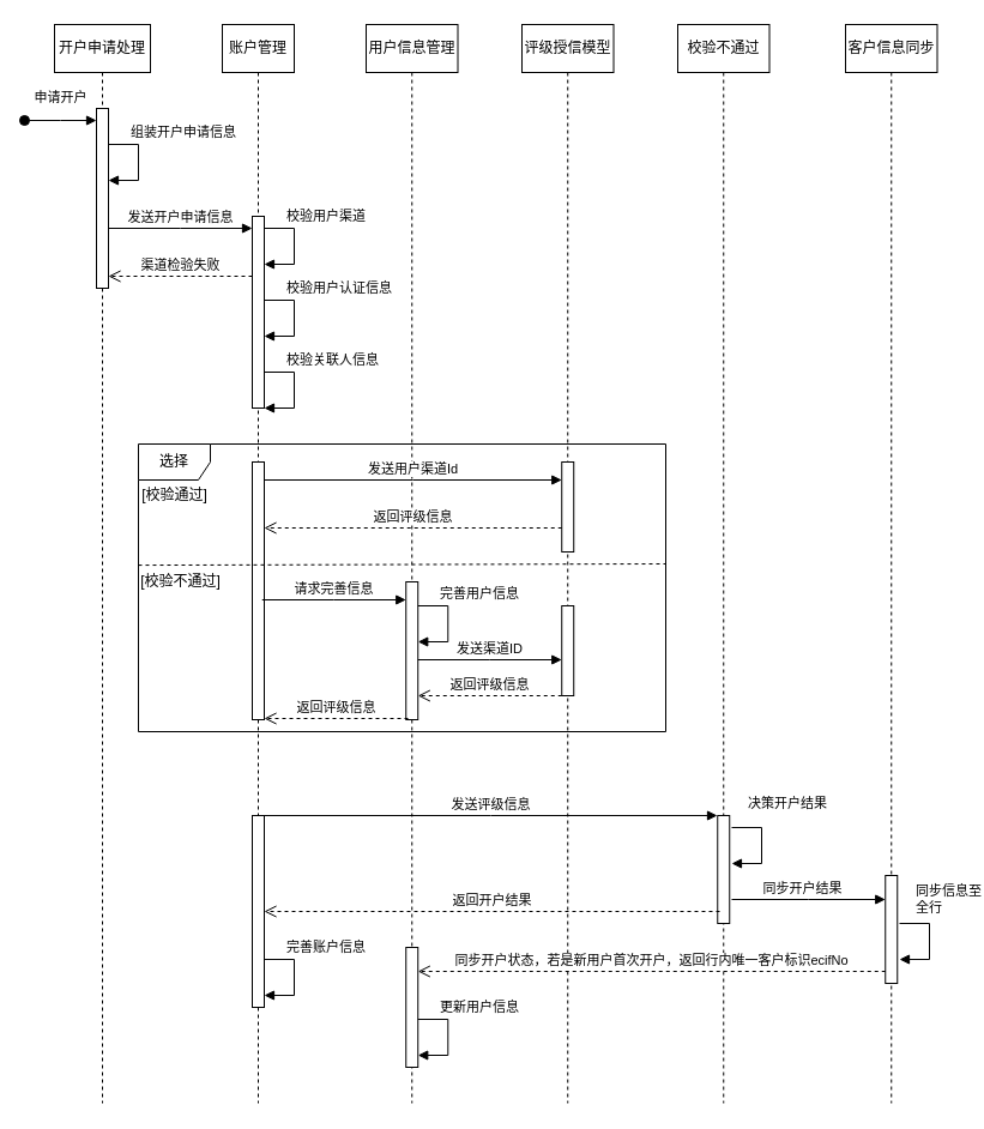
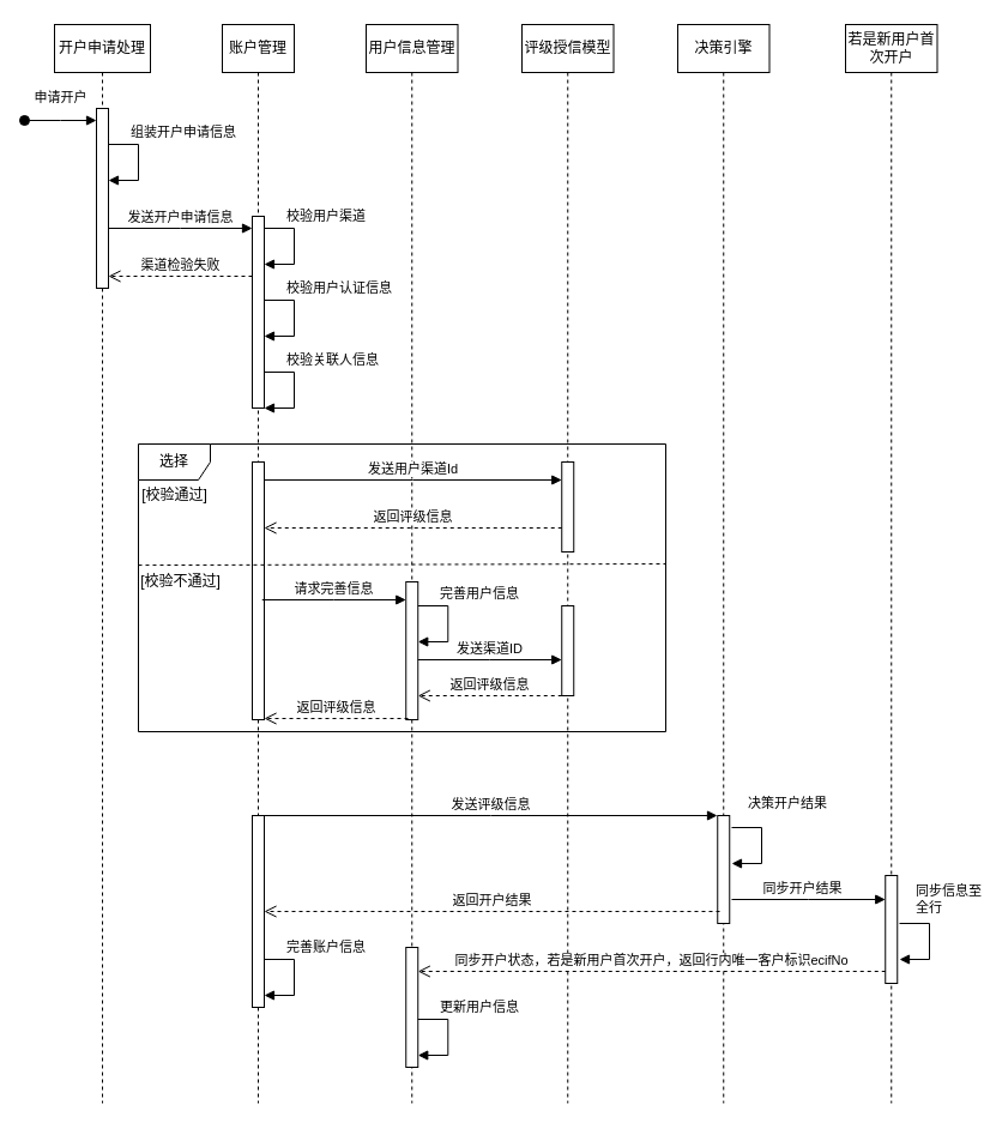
  <mxCell id="0" />
  <mxCell id="1" parent="0" />
  <mxCell id="2" value="开户申请处理" style="shape=umlLifeline;perimeter=lifelinePerimeter;whiteSpace=wrap;html=1;container=1;dropTarget=0;collapsible=0;recursiveResize=0;outlineConnect=0;portConstraint=eastwest;newEdgeStyle={&quot;edgeStyle&quot;:&quot;elbowEdgeStyle&quot;,&quot;elbow&quot;:&quot;vertical&quot;,&quot;curved&quot;:0,&quot;rounded&quot;:0};" parent="1" vertex="1"><mxGeometry x="45" y="20" width="80" height="900" as="geometry" /></mxCell>
  <mxCell id="3" value="" style="html=1;points=[];perimeter=orthogonalPerimeter;outlineConnect=0;targetShapes=umlLifeline;portConstraint=eastwest;newEdgeStyle={&quot;edgeStyle&quot;:&quot;elbowEdgeStyle&quot;,&quot;elbow&quot;:&quot;vertical&quot;,&quot;curved&quot;:0,&quot;rounded&quot;:0};" parent="2" vertex="1"><mxGeometry x="35" y="70" width="10" height="150" as="geometry" /></mxCell>
  <mxCell id="4" value="组装开户申请信息" style="html=1;align=left;spacingLeft=2;endArrow=block;rounded=0;edgeStyle=orthogonalEdgeStyle;curved=0;rounded=0;" parent="2" source="3" target="3" edge="1"><mxGeometry x="-0.625" y="10" relative="1" as="geometry"><mxPoint x="50" y="100" as="sourcePoint" /><Array as="points"><mxPoint x="70" y="100" /><mxPoint x="70" y="130" /></Array><mxPoint x="55" y="130" as="targetPoint" /><mxPoint as="offset" /></mxGeometry></mxCell>
  <mxCell id="5" value="账户管理" style="shape=umlLifeline;perimeter=lifelinePerimeter;whiteSpace=wrap;html=1;container=1;dropTarget=0;collapsible=0;recursiveResize=0;outlineConnect=0;portConstraint=eastwest;newEdgeStyle={&quot;edgeStyle&quot;:&quot;elbowEdgeStyle&quot;,&quot;elbow&quot;:&quot;vertical&quot;,&quot;curved&quot;:0,&quot;rounded&quot;:0};" parent="1" vertex="1"><mxGeometry x="185" y="20" width="60" height="900" as="geometry" /></mxCell>
  <mxCell id="6" value="" style="html=1;points=[];perimeter=orthogonalPerimeter;outlineConnect=0;targetShapes=umlLifeline;portConstraint=eastwest;newEdgeStyle={&quot;edgeStyle&quot;:&quot;elbowEdgeStyle&quot;,&quot;elbow&quot;:&quot;vertical&quot;,&quot;curved&quot;:0,&quot;rounded&quot;:0};" parent="5" vertex="1"><mxGeometry x="25" y="160" width="10" height="160" as="geometry" /></mxCell>
  <mxCell id="7" value="" style="html=1;points=[];perimeter=orthogonalPerimeter;outlineConnect=0;targetShapes=umlLifeline;portConstraint=eastwest;newEdgeStyle={&quot;edgeStyle&quot;:&quot;elbowEdgeStyle&quot;,&quot;elbow&quot;:&quot;vertical&quot;,&quot;curved&quot;:0,&quot;rounded&quot;:0};" parent="5" vertex="1"><mxGeometry x="25" y="660" width="10" height="160" as="geometry" /></mxCell>
  <mxCell id="8" value="用户信息管理" style="shape=umlLifeline;perimeter=lifelinePerimeter;whiteSpace=wrap;html=1;container=1;dropTarget=0;collapsible=0;recursiveResize=0;outlineConnect=0;portConstraint=eastwest;newEdgeStyle={&quot;edgeStyle&quot;:&quot;elbowEdgeStyle&quot;,&quot;elbow&quot;:&quot;vertical&quot;,&quot;curved&quot;:0,&quot;rounded&quot;:0};" parent="1" vertex="1"><mxGeometry x="305" y="20" width="76.5" height="900" as="geometry" /></mxCell>
  <mxCell id="9" value="" style="html=1;points=[];perimeter=orthogonalPerimeter;outlineConnect=0;targetShapes=umlLifeline;portConstraint=eastwest;newEdgeStyle={&quot;edgeStyle&quot;:&quot;elbowEdgeStyle&quot;,&quot;elbow&quot;:&quot;vertical&quot;,&quot;curved&quot;:0,&quot;rounded&quot;:0};" parent="8" vertex="1"><mxGeometry x="33.25" y="770" width="10" height="100" as="geometry" /></mxCell>
  <mxCell id="10" value="评级授信模型" style="shape=umlLifeline;perimeter=lifelinePerimeter;whiteSpace=wrap;html=1;container=1;dropTarget=0;collapsible=0;recursiveResize=0;outlineConnect=0;portConstraint=eastwest;newEdgeStyle={&quot;edgeStyle&quot;:&quot;elbowEdgeStyle&quot;,&quot;elbow&quot;:&quot;vertical&quot;,&quot;curved&quot;:0,&quot;rounded&quot;:0};" parent="1" vertex="1"><mxGeometry x="435" y="20" width="76.5" height="900" as="geometry" /></mxCell>
- <mxCell id="11" value="校验不通过" style="shape=umlLifeline;perimeter=lifelinePerimeter;whiteSpace=wrap;html=1;container=1;dropTarget=0;collapsible=0;recursiveResize=0;outlineConnect=0;portConstraint=eastwest;newEdgeStyle={&quot;edgeStyle&quot;:&quot;elbowEdgeStyle&quot;,&quot;elbow&quot;:&quot;vertical&quot;,&quot;curved&quot;:0,&quot;rounded&quot;:0};" parent="1" vertex="1"><mxGeometry x="565" y="20" width="76.5" height="900" as="geometry" /></mxCell>
+ <mxCell id="11" value="决策引擎" style="shape=umlLifeline;perimeter=lifelinePerimeter;whiteSpace=wrap;html=1;container=1;dropTarget=0;collapsible=0;recursiveResize=0;outlineConnect=0;portConstraint=eastwest;newEdgeStyle={&quot;edgeStyle&quot;:&quot;elbowEdgeStyle&quot;,&quot;elbow&quot;:&quot;vertical&quot;,&quot;curved&quot;:0,&quot;rounded&quot;:0};" parent="1" vertex="1"><mxGeometry x="565" y="20" width="76.5" height="900" as="geometry" /></mxCell>
  <mxCell id="12" value="" style="html=1;points=[];perimeter=orthogonalPerimeter;outlineConnect=0;targetShapes=umlLifeline;portConstraint=eastwest;newEdgeStyle={&quot;edgeStyle&quot;:&quot;elbowEdgeStyle&quot;,&quot;elbow&quot;:&quot;vertical&quot;,&quot;curved&quot;:0,&quot;rounded&quot;:0};" parent="11" vertex="1"><mxGeometry x="33.25" y="660" width="10" height="90" as="geometry" /></mxCell>
- <mxCell id="13" value="客户信息同步" style="shape=umlLifeline;perimeter=lifelinePerimeter;whiteSpace=wrap;html=1;container=1;dropTarget=0;collapsible=0;recursiveResize=0;outlineConnect=0;portConstraint=eastwest;newEdgeStyle={&quot;edgeStyle&quot;:&quot;elbowEdgeStyle&quot;,&quot;elbow&quot;:&quot;vertical&quot;,&quot;curved&quot;:0,&quot;rounded&quot;:0};" parent="1" vertex="1"><mxGeometry x="705" y="20" width="76.5" height="900" as="geometry" /></mxCell>
+ <mxCell id="13" value="若是新用户首次开户" style="shape=umlLifeline;perimeter=lifelinePerimeter;whiteSpace=wrap;html=1;container=1;dropTarget=0;collapsible=0;recursiveResize=0;outlineConnect=0;portConstraint=eastwest;newEdgeStyle={&quot;edgeStyle&quot;:&quot;elbowEdgeStyle&quot;,&quot;elbow&quot;:&quot;vertical&quot;,&quot;curved&quot;:0,&quot;rounded&quot;:0};" parent="1" vertex="1"><mxGeometry x="705" y="20" width="76.5" height="900" as="geometry" /></mxCell>
  <mxCell id="14" value="" style="html=1;points=[];perimeter=orthogonalPerimeter;outlineConnect=0;targetShapes=umlLifeline;portConstraint=eastwest;newEdgeStyle={&quot;edgeStyle&quot;:&quot;elbowEdgeStyle&quot;,&quot;elbow&quot;:&quot;vertical&quot;,&quot;curved&quot;:0,&quot;rounded&quot;:0};" parent="13" vertex="1"><mxGeometry x="33.25" y="710" width="10" height="90" as="geometry" /></mxCell>
  <mxCell id="15" value="发送开户申请信息" style="html=1;verticalAlign=bottom;endArrow=block;edgeStyle=elbowEdgeStyle;elbow=vertical;curved=0;rounded=0;" parent="1" edge="1"><mxGeometry width="80" relative="1" as="geometry"><mxPoint x="90" y="190" as="sourcePoint" /><mxPoint x="210" y="190" as="targetPoint" /><mxPoint as="offset" /></mxGeometry></mxCell>
  <mxCell id="16" value="校验用户渠道" style="html=1;align=left;spacingLeft=2;endArrow=block;rounded=0;edgeStyle=orthogonalEdgeStyle;curved=0;rounded=0;" parent="1" edge="1"><mxGeometry x="-0.625" y="10" relative="1" as="geometry"><mxPoint x="220" y="190" as="sourcePoint" /><Array as="points"><mxPoint x="245" y="190" /><mxPoint x="245" y="220" /></Array><mxPoint x="220" y="220" as="targetPoint" /><mxPoint as="offset" /></mxGeometry></mxCell>
  <mxCell id="17" value="校验用户认证信息" style="html=1;align=left;spacingLeft=2;endArrow=block;rounded=0;edgeStyle=orthogonalEdgeStyle;curved=0;rounded=0;" parent="1" edge="1"><mxGeometry x="-0.625" y="10" relative="1" as="geometry"><mxPoint x="220" y="250" as="sourcePoint" /><Array as="points"><mxPoint x="245" y="250" /><mxPoint x="245" y="280" /></Array><mxPoint x="220" y="280" as="targetPoint" /><mxPoint as="offset" /></mxGeometry></mxCell>
  <mxCell id="18" value="校验关联人信息" style="html=1;align=left;spacingLeft=2;endArrow=block;rounded=0;edgeStyle=orthogonalEdgeStyle;curved=0;rounded=0;" parent="1" edge="1"><mxGeometry x="-0.625" y="10" relative="1" as="geometry"><mxPoint x="220" y="310" as="sourcePoint" /><Array as="points"><mxPoint x="245" y="310" /><mxPoint x="245" y="340" /></Array><mxPoint x="220" y="340" as="targetPoint" /><mxPoint as="offset" /></mxGeometry></mxCell>
  <mxCell id="19" value="选择" style="shape=umlFrame;whiteSpace=wrap;html=1;pointerEvents=0;" parent="1" vertex="1"><mxGeometry x="115" y="370" width="440" height="240" as="geometry" /></mxCell>
  <mxCell id="20" value="[校验通过]" style="text;html=1;align=center;verticalAlign=middle;resizable=0;points=[];autosize=1;strokeColor=none;fillColor=none;" parent="1" vertex="1"><mxGeometry x="105" y="398" width="80" height="30" as="geometry" /></mxCell>
  <mxCell id="21" value="" style="html=1;points=[];perimeter=orthogonalPerimeter;outlineConnect=0;targetShapes=umlLifeline;portConstraint=eastwest;newEdgeStyle={&quot;edgeStyle&quot;:&quot;elbowEdgeStyle&quot;,&quot;elbow&quot;:&quot;vertical&quot;,&quot;curved&quot;:0,&quot;rounded&quot;:0};" parent="1" vertex="1"><mxGeometry x="210" y="385" width="10" height="215" as="geometry" /></mxCell>
  <mxCell id="22" value="" style="html=1;points=[];perimeter=orthogonalPerimeter;outlineConnect=0;targetShapes=umlLifeline;portConstraint=eastwest;newEdgeStyle={&quot;edgeStyle&quot;:&quot;elbowEdgeStyle&quot;,&quot;elbow&quot;:&quot;vertical&quot;,&quot;curved&quot;:0,&quot;rounded&quot;:0};" parent="1" vertex="1"><mxGeometry x="468.25" y="385" width="10" height="75" as="geometry" /></mxCell>
  <mxCell id="23" value="发送用户渠道Id" style="html=1;verticalAlign=bottom;endArrow=block;edgeStyle=elbowEdgeStyle;elbow=vertical;curved=0;rounded=0;" parent="1" target="22" edge="1"><mxGeometry width="80" relative="1" as="geometry"><mxPoint x="220" y="400" as="sourcePoint" /><mxPoint x="345" y="400" as="targetPoint" /><mxPoint as="offset" /></mxGeometry></mxCell>
  <mxCell id="24" value="渠道检验失败" style="html=1;verticalAlign=bottom;endArrow=open;dashed=1;endSize=8;edgeStyle=elbowEdgeStyle;elbow=vertical;curved=0;rounded=0;" parent="1" edge="1"><mxGeometry relative="1" as="geometry"><mxPoint x="210" y="230" as="sourcePoint" /><mxPoint x="90" y="230" as="targetPoint" /></mxGeometry></mxCell>
  <mxCell id="25" value="返回评级信息" style="html=1;verticalAlign=bottom;endArrow=open;dashed=1;endSize=8;edgeStyle=elbowEdgeStyle;elbow=vertical;curved=0;rounded=0;" parent="1" source="22" edge="1"><mxGeometry relative="1" as="geometry"><mxPoint x="335" y="440" as="sourcePoint" /><mxPoint x="220" y="440" as="targetPoint" /></mxGeometry></mxCell>
  <mxCell id="26" value="" style="endArrow=none;dashed=1;html=1;rounded=0;strokeWidth=1;" parent="1" edge="1"><mxGeometry width="50" height="50" relative="1" as="geometry"><mxPoint x="115" y="471.09" as="sourcePoint" /><mxPoint x="555" y="470" as="targetPoint" /></mxGeometry></mxCell>
  <mxCell id="27" value="[校验不通过]" style="text;html=1;align=center;verticalAlign=middle;resizable=0;points=[];autosize=1;strokeColor=none;fillColor=none;" parent="1" vertex="1"><mxGeometry x="105" y="470" width="90" height="30" as="geometry" /></mxCell>
  <mxCell id="28" value="" style="html=1;points=[];perimeter=orthogonalPerimeter;outlineConnect=0;targetShapes=umlLifeline;portConstraint=eastwest;newEdgeStyle={&quot;edgeStyle&quot;:&quot;elbowEdgeStyle&quot;,&quot;elbow&quot;:&quot;vertical&quot;,&quot;curved&quot;:0,&quot;rounded&quot;:0};" parent="1" vertex="1"><mxGeometry x="338.25" y="485" width="10" height="115" as="geometry" /></mxCell>
  <mxCell id="29" value="请求完善信息" style="html=1;verticalAlign=bottom;endArrow=block;edgeStyle=elbowEdgeStyle;elbow=vertical;curved=0;rounded=0;" parent="1" edge="1"><mxGeometry width="80" relative="1" as="geometry"><mxPoint x="218.25" y="500" as="sourcePoint" /><mxPoint x="338.25" y="500" as="targetPoint" /><mxPoint as="offset" /></mxGeometry></mxCell>
  <mxCell id="30" value="" style="html=1;points=[];perimeter=orthogonalPerimeter;outlineConnect=0;targetShapes=umlLifeline;portConstraint=eastwest;newEdgeStyle={&quot;edgeStyle&quot;:&quot;elbowEdgeStyle&quot;,&quot;elbow&quot;:&quot;vertical&quot;,&quot;curved&quot;:0,&quot;rounded&quot;:0};" parent="1" vertex="1"><mxGeometry x="468.25" y="505" width="10" height="75" as="geometry" /></mxCell>
  <mxCell id="31" value="发送渠道ID" style="html=1;verticalAlign=bottom;endArrow=block;edgeStyle=elbowEdgeStyle;elbow=vertical;curved=0;rounded=0;" parent="1" edge="1"><mxGeometry width="80" relative="1" as="geometry"><mxPoint x="348.25" y="550" as="sourcePoint" /><mxPoint x="468.25" y="550" as="targetPoint" /><mxPoint as="offset" /></mxGeometry></mxCell>
  <mxCell id="32" value="返回评级信息" style="html=1;verticalAlign=bottom;endArrow=open;dashed=1;endSize=8;edgeStyle=elbowEdgeStyle;elbow=vertical;curved=0;rounded=0;" parent="1" edge="1"><mxGeometry relative="1" as="geometry"><mxPoint x="468.25" y="580" as="sourcePoint" /><mxPoint x="348.25" y="580" as="targetPoint" /></mxGeometry></mxCell>
  <mxCell id="33" value="返回评级信息" style="html=1;verticalAlign=bottom;endArrow=open;dashed=1;endSize=8;edgeStyle=elbowEdgeStyle;elbow=vertical;curved=0;rounded=0;" parent="1" edge="1"><mxGeometry relative="1" as="geometry"><mxPoint x="340" y="599" as="sourcePoint" /><mxPoint x="220" y="599" as="targetPoint" /></mxGeometry></mxCell>
  <mxCell id="34" value="完善用户信息" style="html=1;align=left;spacingLeft=2;endArrow=block;rounded=0;edgeStyle=orthogonalEdgeStyle;curved=0;rounded=0;" parent="1" edge="1"><mxGeometry x="-0.625" y="10" relative="1" as="geometry"><mxPoint x="348.25" y="505" as="sourcePoint" /><Array as="points"><mxPoint x="373.25" y="505" /><mxPoint x="373.25" y="535" /></Array><mxPoint x="348.25" y="535" as="targetPoint" /><mxPoint as="offset" /></mxGeometry></mxCell>
  <mxCell id="35" value="发送评级信息" style="html=1;verticalAlign=bottom;endArrow=block;edgeStyle=elbowEdgeStyle;elbow=vertical;curved=0;rounded=0;" parent="1" edge="1"><mxGeometry width="80" relative="1" as="geometry"><mxPoint x="220" y="680" as="sourcePoint" /><mxPoint x="598" y="680" as="targetPoint" /><mxPoint as="offset" /></mxGeometry></mxCell>
  <mxCell id="36" value="同步开户结果" style="html=1;verticalAlign=bottom;endArrow=block;edgeStyle=elbowEdgeStyle;elbow=vertical;curved=0;rounded=0;" parent="1" edge="1"><mxGeometry x="-0.077" width="80" relative="1" as="geometry"><mxPoint x="610" y="750" as="sourcePoint" /><mxPoint x="738.25" y="750" as="targetPoint" /><mxPoint as="offset" /></mxGeometry></mxCell>
  <mxCell id="37" value="返回开户结果" style="html=1;verticalAlign=bottom;endArrow=open;dashed=1;endSize=8;edgeStyle=elbowEdgeStyle;elbow=vertical;curved=0;rounded=0;" parent="1" edge="1"><mxGeometry relative="1" as="geometry"><mxPoint x="600" y="760" as="sourcePoint" /><mxPoint x="220" y="760" as="targetPoint" /></mxGeometry></mxCell>
  <mxCell id="38" value="同步开户状态，若是新用户首次开户，返回行内唯一客户标识ecifNo" style="html=1;verticalAlign=bottom;endArrow=open;endSize=8;edgeStyle=elbowEdgeStyle;elbow=vertical;curved=0;rounded=0;dashed=1;" parent="1" edge="1" source="14"><mxGeometry relative="1" as="geometry"><mxPoint x="735" y="810" as="sourcePoint" /><mxPoint x="348.25" y="810" as="targetPoint" /></mxGeometry></mxCell>
  <mxCell id="39" value="更新用户信息" style="html=1;align=left;spacingLeft=2;endArrow=block;rounded=0;edgeStyle=orthogonalEdgeStyle;curved=0;rounded=0;" parent="1" edge="1"><mxGeometry x="-0.625" y="10" relative="1" as="geometry"><mxPoint x="348.25" y="850" as="sourcePoint" /><Array as="points"><mxPoint x="373.25" y="850" /><mxPoint x="373.25" y="880" /></Array><mxPoint x="348.25" y="880" as="targetPoint" /><mxPoint as="offset" /></mxGeometry></mxCell>
  <mxCell id="40" value="完善账户信息" style="html=1;align=left;spacingLeft=2;endArrow=block;rounded=0;edgeStyle=orthogonalEdgeStyle;curved=0;rounded=0;" parent="1" edge="1"><mxGeometry x="-0.625" y="10" relative="1" as="geometry"><mxPoint x="220" y="800" as="sourcePoint" /><Array as="points"><mxPoint x="245" y="800" /><mxPoint x="245" y="830" /></Array><mxPoint x="220" y="830" as="targetPoint" /><mxPoint as="offset" /></mxGeometry></mxCell>
  <mxCell id="41" value="同步信息至&lt;br&gt;全行" style="html=1;align=left;spacingLeft=2;endArrow=block;rounded=0;edgeStyle=orthogonalEdgeStyle;curved=0;rounded=0;" parent="1" edge="1"><mxGeometry x="-0.75" y="20" relative="1" as="geometry"><mxPoint x="750" y="770" as="sourcePoint" /><Array as="points"><mxPoint x="775" y="770" /><mxPoint x="775" y="800" /></Array><mxPoint x="750" y="800" as="targetPoint" /><mxPoint as="offset" /></mxGeometry></mxCell>
  <mxCell id="42" value="申请开户" style="html=1;verticalAlign=bottom;startArrow=oval;startFill=1;endArrow=block;startSize=8;edgeStyle=elbowEdgeStyle;elbow=vertical;curved=0;rounded=0;" parent="1" edge="1"><mxGeometry y="10" width="60" relative="1" as="geometry"><mxPoint x="20" y="100" as="sourcePoint" /><mxPoint x="80" y="100" as="targetPoint" /><mxPoint as="offset" /></mxGeometry></mxCell>
  <mxCell id="43" value="决策开户结果" style="html=1;align=left;spacingLeft=2;endArrow=block;rounded=0;edgeStyle=orthogonalEdgeStyle;curved=0;rounded=0;" edge="1" parent="1"><mxGeometry x="-0.75" y="20" relative="1" as="geometry"><mxPoint x="610" y="690" as="sourcePoint" /><Array as="points"><mxPoint x="635" y="690" /><mxPoint x="635" y="720" /></Array><mxPoint x="610" y="720" as="targetPoint" /><mxPoint as="offset" /></mxGeometry></mxCell>
